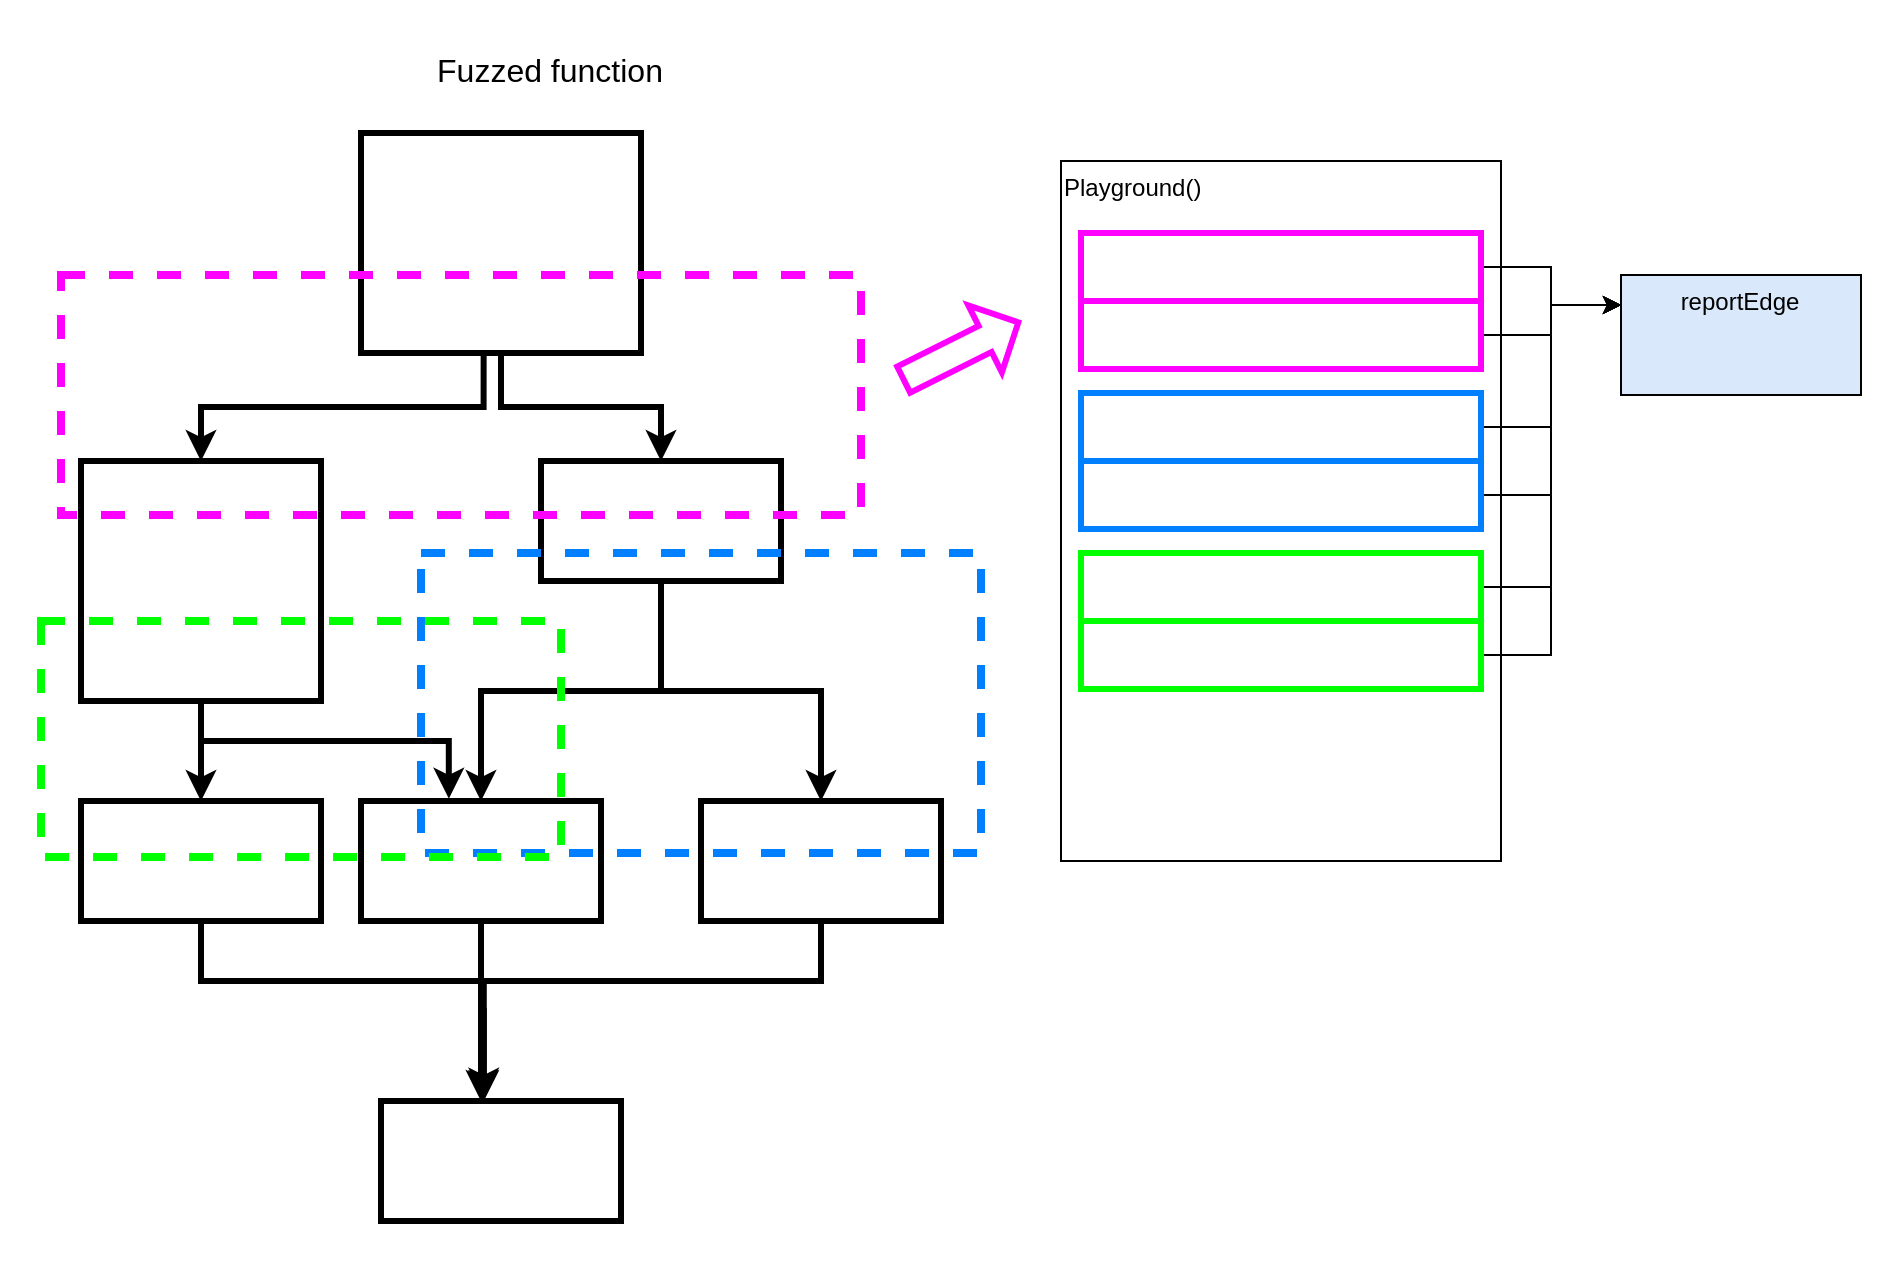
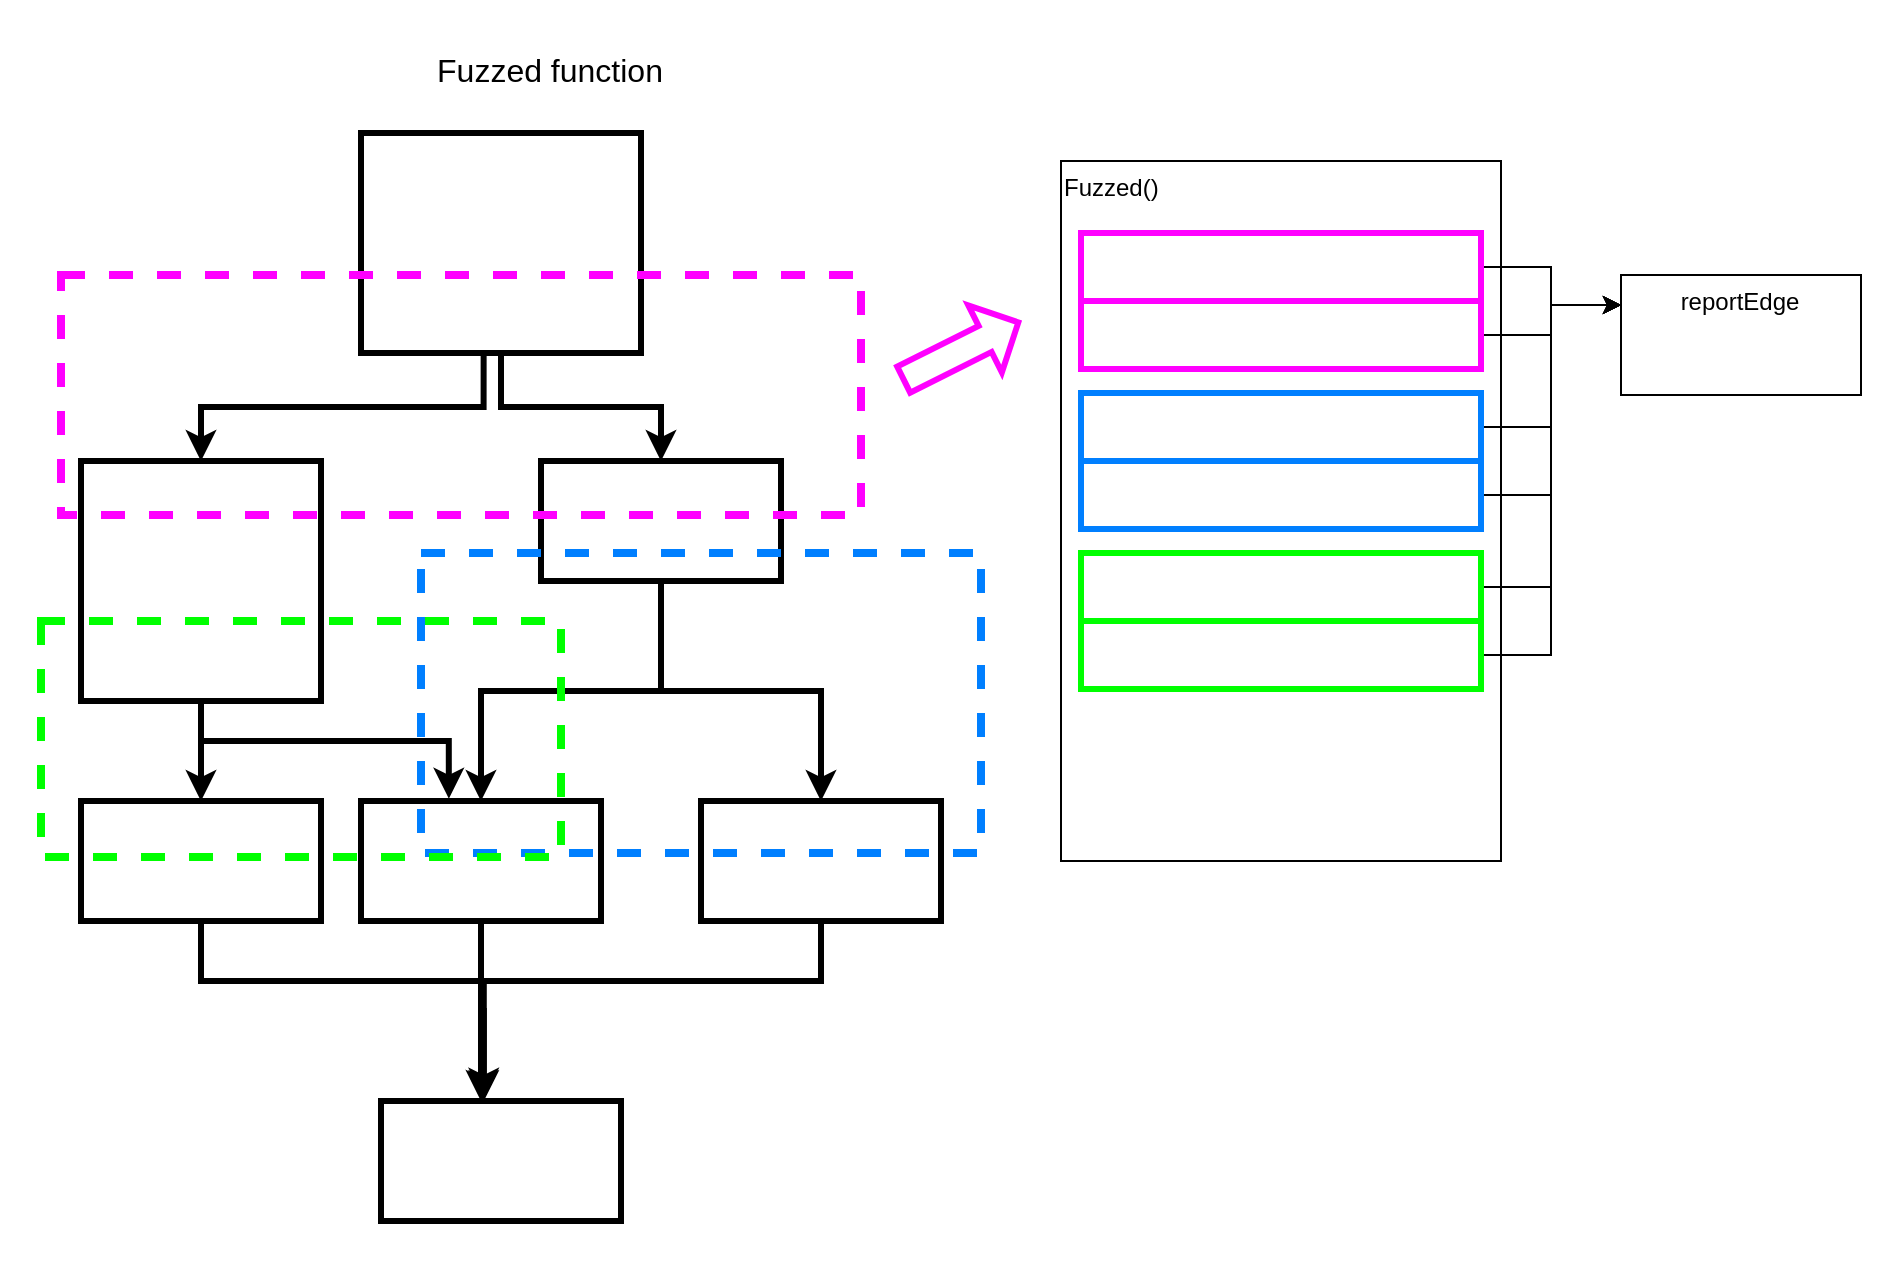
  <mxCell id="0" />
  <mxCell id="1" parent="0" />
  <mxCell id="2" style="edgeStyle=orthogonalEdgeStyle;rounded=0;orthogonalLoop=1;jettySize=auto;html=1;entryX=0.5;entryY=0;entryDx=0;entryDy=0;strokeWidth=3;" edge="1" parent="1" source="4" target="9"><mxGeometry relative="1" as="geometry" /></mxCell>
  <mxCell id="3" style="edgeStyle=orthogonalEdgeStyle;rounded=0;orthogonalLoop=1;jettySize=auto;html=1;entryX=0.5;entryY=0;entryDx=0;entryDy=0;exitX=0.438;exitY=0.992;exitDx=0;exitDy=0;exitPerimeter=0;strokeWidth=3;" edge="1" parent="1" source="4" target="6"><mxGeometry relative="1" as="geometry" /></mxCell>
  <mxCell id="4" value="" style="rounded=0;whiteSpace=wrap;html=1;align=left;strokeWidth=3;" vertex="1" parent="1"><mxGeometry x="180" y="66" width="140" height="110" as="geometry" /></mxCell>
  <mxCell id="5" style="edgeStyle=orthogonalEdgeStyle;rounded=0;orthogonalLoop=1;jettySize=auto;html=1;entryX=0.5;entryY=0;entryDx=0;entryDy=0;strokeWidth=3;" edge="1" parent="1" source="6" target="17"><mxGeometry relative="1" as="geometry" /></mxCell>
  <mxCell id="6" value="" style="rounded=0;whiteSpace=wrap;html=1;align=left;verticalAlign=top;strokeWidth=3;" vertex="1" parent="1"><mxGeometry x="40" y="230" width="120" height="120" as="geometry" /></mxCell>
  <mxCell id="7" style="edgeStyle=orthogonalEdgeStyle;rounded=0;orthogonalLoop=1;jettySize=auto;html=1;entryX=0.5;entryY=0;entryDx=0;entryDy=0;strokeWidth=3;" edge="1" parent="1" source="9" target="15"><mxGeometry relative="1" as="geometry" /></mxCell>
  <mxCell id="8" style="edgeStyle=orthogonalEdgeStyle;rounded=0;orthogonalLoop=1;jettySize=auto;html=1;entryX=0.5;entryY=0;entryDx=0;entryDy=0;strokeWidth=3;" edge="1" parent="1" source="9" target="14"><mxGeometry relative="1" as="geometry" /></mxCell>
  <mxCell id="9" value="" style="rounded=0;whiteSpace=wrap;html=1;align=left;verticalAlign=top;strokeWidth=3;" vertex="1" parent="1"><mxGeometry x="270" y="230" width="120" height="60" as="geometry" /></mxCell>
- <mxCell id="10" value="Playground()&lt;div&gt;&lt;br&gt;&lt;/div&gt;&lt;div&gt;&lt;br&gt;&lt;/div&gt;" style="rounded=0;whiteSpace=wrap;html=1;align=left;verticalAlign=top;" vertex="1" parent="1"><mxGeometry x="530" y="80" width="220" height="350" as="geometry" /></mxCell>
+ <mxCell id="10" value="Fuzzed()&lt;div&gt;&lt;br&gt;&lt;/div&gt;&lt;div&gt;&lt;br&gt;&lt;/div&gt;" style="rounded=0;whiteSpace=wrap;html=1;align=left;verticalAlign=top;" vertex="1" parent="1"><mxGeometry x="530" y="80" width="220" height="350" as="geometry" /></mxCell>
  <mxCell id="11" value="&lt;font style=&quot;font-size: 16px;&quot;&gt;Fuzzed function&lt;/font&gt;" style="text;html=1;align=center;verticalAlign=middle;whiteSpace=wrap;rounded=0;" vertex="1" parent="1"><mxGeometry x="150" y="20" width="250" height="30" as="geometry" /></mxCell>
  <mxCell id="12" style="edgeStyle=orthogonalEdgeStyle;rounded=0;orthogonalLoop=1;jettySize=auto;html=1;exitX=0.25;exitY=1;exitDx=0;exitDy=0;" edge="1" parent="1" source="13"><mxGeometry relative="1" as="geometry"><mxPoint x="839.5" y="180" as="targetPoint" /></mxGeometry></mxCell>
- <mxCell id="13" value="reportEdge" style="rounded=0;whiteSpace=wrap;html=1;align=center;verticalAlign=top;fillColor=#dae8fc;" vertex="1" parent="1"><mxGeometry x="810" y="137" width="120" height="60" as="geometry" /></mxCell>
+ <mxCell id="13" value="reportEdge" style="rounded=0;whiteSpace=wrap;html=1;align=center;verticalAlign=top;" vertex="1" parent="1"><mxGeometry x="810" y="137" width="120" height="60" as="geometry" /></mxCell>
  <mxCell id="14" value="" style="rounded=0;whiteSpace=wrap;html=1;align=left;verticalAlign=top;strokeWidth=3;" vertex="1" parent="1"><mxGeometry x="350" y="400" width="120" height="60" as="geometry" /></mxCell>
  <mxCell id="15" value="" style="rounded=0;whiteSpace=wrap;html=1;align=left;verticalAlign=top;strokeWidth=3;" vertex="1" parent="1"><mxGeometry x="180" y="400" width="120" height="60" as="geometry" /></mxCell>
  <mxCell id="16" style="edgeStyle=orthogonalEdgeStyle;rounded=0;orthogonalLoop=1;jettySize=auto;html=1;strokeWidth=3;" edge="1" parent="1" source="17" target="19"><mxGeometry relative="1" as="geometry"><Array as="points"><mxPoint x="100" y="490" /><mxPoint x="240" y="490" /></Array></mxGeometry></mxCell>
  <mxCell id="17" value="" style="rounded=0;whiteSpace=wrap;html=1;align=left;verticalAlign=top;strokeWidth=3;" vertex="1" parent="1"><mxGeometry x="40" y="400" width="120" height="60" as="geometry" /></mxCell>
  <mxCell id="18" style="edgeStyle=orthogonalEdgeStyle;rounded=0;orthogonalLoop=1;jettySize=auto;html=1;entryX=0.366;entryY=-0.019;entryDx=0;entryDy=0;entryPerimeter=0;strokeWidth=3;" edge="1" parent="1" target="15"><mxGeometry relative="1" as="geometry"><mxPoint x="100" y="360" as="sourcePoint" /><Array as="points"><mxPoint x="100" y="370" /><mxPoint x="224" y="370" /></Array></mxGeometry></mxCell>
  <mxCell id="19" value="" style="rounded=0;whiteSpace=wrap;html=1;align=left;verticalAlign=top;strokeWidth=3;" vertex="1" parent="1"><mxGeometry x="190" y="550" width="120" height="60" as="geometry" /></mxCell>
  <mxCell id="20" value="" style="rounded=0;whiteSpace=wrap;html=1;fillColor=none;dashed=1;strokeColor=#FF00FF;strokeWidth=4;" vertex="1" parent="1"><mxGeometry x="30" y="137" width="400" height="120" as="geometry" /></mxCell>
  <mxCell id="21" value="" style="rounded=0;whiteSpace=wrap;html=1;fillColor=none;dashed=1;strokeColor=#007FFF;strokeWidth=4;" vertex="1" parent="1"><mxGeometry x="210" y="276" width="280" height="150" as="geometry" /></mxCell>
  <mxCell id="22" value="" style="rounded=0;whiteSpace=wrap;html=1;fillColor=none;dashed=1;strokeColor=#00FF00;strokeWidth=4;" vertex="1" parent="1"><mxGeometry x="20" y="310" width="260" height="118" as="geometry" /></mxCell>
  <mxCell id="23" style="edgeStyle=orthogonalEdgeStyle;rounded=0;orthogonalLoop=1;jettySize=auto;html=1;entryX=0;entryY=0.25;entryDx=0;entryDy=0;" edge="1" parent="1" source="24" target="13"><mxGeometry relative="1" as="geometry" /></mxCell>
  <mxCell id="24" value="" style="rounded=0;whiteSpace=wrap;html=1;strokeColor=#FF00FF;strokeWidth=3;" vertex="1" parent="1"><mxGeometry x="540" y="116" width="200" height="34" as="geometry" /></mxCell>
  <mxCell id="25" style="edgeStyle=orthogonalEdgeStyle;rounded=0;orthogonalLoop=1;jettySize=auto;html=1;entryX=0;entryY=0.25;entryDx=0;entryDy=0;" edge="1" parent="1" source="26" target="13"><mxGeometry relative="1" as="geometry" /></mxCell>
  <mxCell id="26" value="" style="rounded=0;whiteSpace=wrap;html=1;strokeColor=#FF00FF;strokeWidth=3;" vertex="1" parent="1"><mxGeometry x="540" y="150" width="200" height="34" as="geometry" /></mxCell>
  <mxCell id="27" style="edgeStyle=orthogonalEdgeStyle;rounded=0;orthogonalLoop=1;jettySize=auto;html=1;entryX=0;entryY=0.25;entryDx=0;entryDy=0;" edge="1" parent="1" source="28" target="13"><mxGeometry relative="1" as="geometry" /></mxCell>
  <mxCell id="28" value="" style="rounded=0;whiteSpace=wrap;html=1;strokeColor=#007FFF;strokeWidth=3;" vertex="1" parent="1"><mxGeometry x="540" y="196" width="200" height="34" as="geometry" /></mxCell>
  <mxCell id="29" style="edgeStyle=orthogonalEdgeStyle;rounded=0;orthogonalLoop=1;jettySize=auto;html=1;entryX=0;entryY=0.25;entryDx=0;entryDy=0;" edge="1" parent="1" source="30" target="13"><mxGeometry relative="1" as="geometry" /></mxCell>
  <mxCell id="30" value="" style="rounded=0;whiteSpace=wrap;html=1;strokeColor=#007FFF;strokeWidth=3;" vertex="1" parent="1"><mxGeometry x="540" y="230" width="200" height="34" as="geometry" /></mxCell>
  <mxCell id="31" style="edgeStyle=orthogonalEdgeStyle;rounded=0;orthogonalLoop=1;jettySize=auto;html=1;entryX=0;entryY=0.25;entryDx=0;entryDy=0;" edge="1" parent="1" source="32" target="13"><mxGeometry relative="1" as="geometry" /></mxCell>
  <mxCell id="32" value="" style="rounded=0;whiteSpace=wrap;html=1;strokeColor=#00FF00;strokeWidth=3;" vertex="1" parent="1"><mxGeometry x="540" y="276" width="200" height="34" as="geometry" /></mxCell>
  <mxCell id="33" style="edgeStyle=orthogonalEdgeStyle;rounded=0;orthogonalLoop=1;jettySize=auto;html=1;entryX=0;entryY=0.25;entryDx=0;entryDy=0;" edge="1" parent="1" source="34" target="13"><mxGeometry relative="1" as="geometry" /></mxCell>
  <mxCell id="34" value="" style="rounded=0;whiteSpace=wrap;html=1;strokeColor=#00FF00;strokeWidth=3;" vertex="1" parent="1"><mxGeometry x="540" y="310" width="200" height="34" as="geometry" /></mxCell>
  <mxCell id="35" value="" style="shape=flexArrow;endArrow=classic;html=1;rounded=0;width=12.5;endSize=5.188;strokeColor=#FF00FF;strokeWidth=3;" edge="1" parent="1"><mxGeometry width="50" height="50" relative="1" as="geometry"><mxPoint x="450" y="190" as="sourcePoint" /><mxPoint x="510" y="160" as="targetPoint" /></mxGeometry></mxCell>
  <mxCell id="36" style="edgeStyle=orthogonalEdgeStyle;rounded=0;orthogonalLoop=1;jettySize=auto;html=1;entryX=0.428;entryY=-0.019;entryDx=0;entryDy=0;entryPerimeter=0;strokeWidth=3;" edge="1" parent="1" source="14" target="19"><mxGeometry relative="1" as="geometry"><Array as="points"><mxPoint x="410" y="490" /><mxPoint x="241" y="490" /></Array></mxGeometry></mxCell>
  <mxCell id="37" style="edgeStyle=orthogonalEdgeStyle;rounded=0;orthogonalLoop=1;jettySize=auto;html=1;entryX=0.428;entryY=0.002;entryDx=0;entryDy=0;entryPerimeter=0;strokeWidth=3;" edge="1" parent="1" source="15" target="19"><mxGeometry relative="1" as="geometry" /></mxCell>
